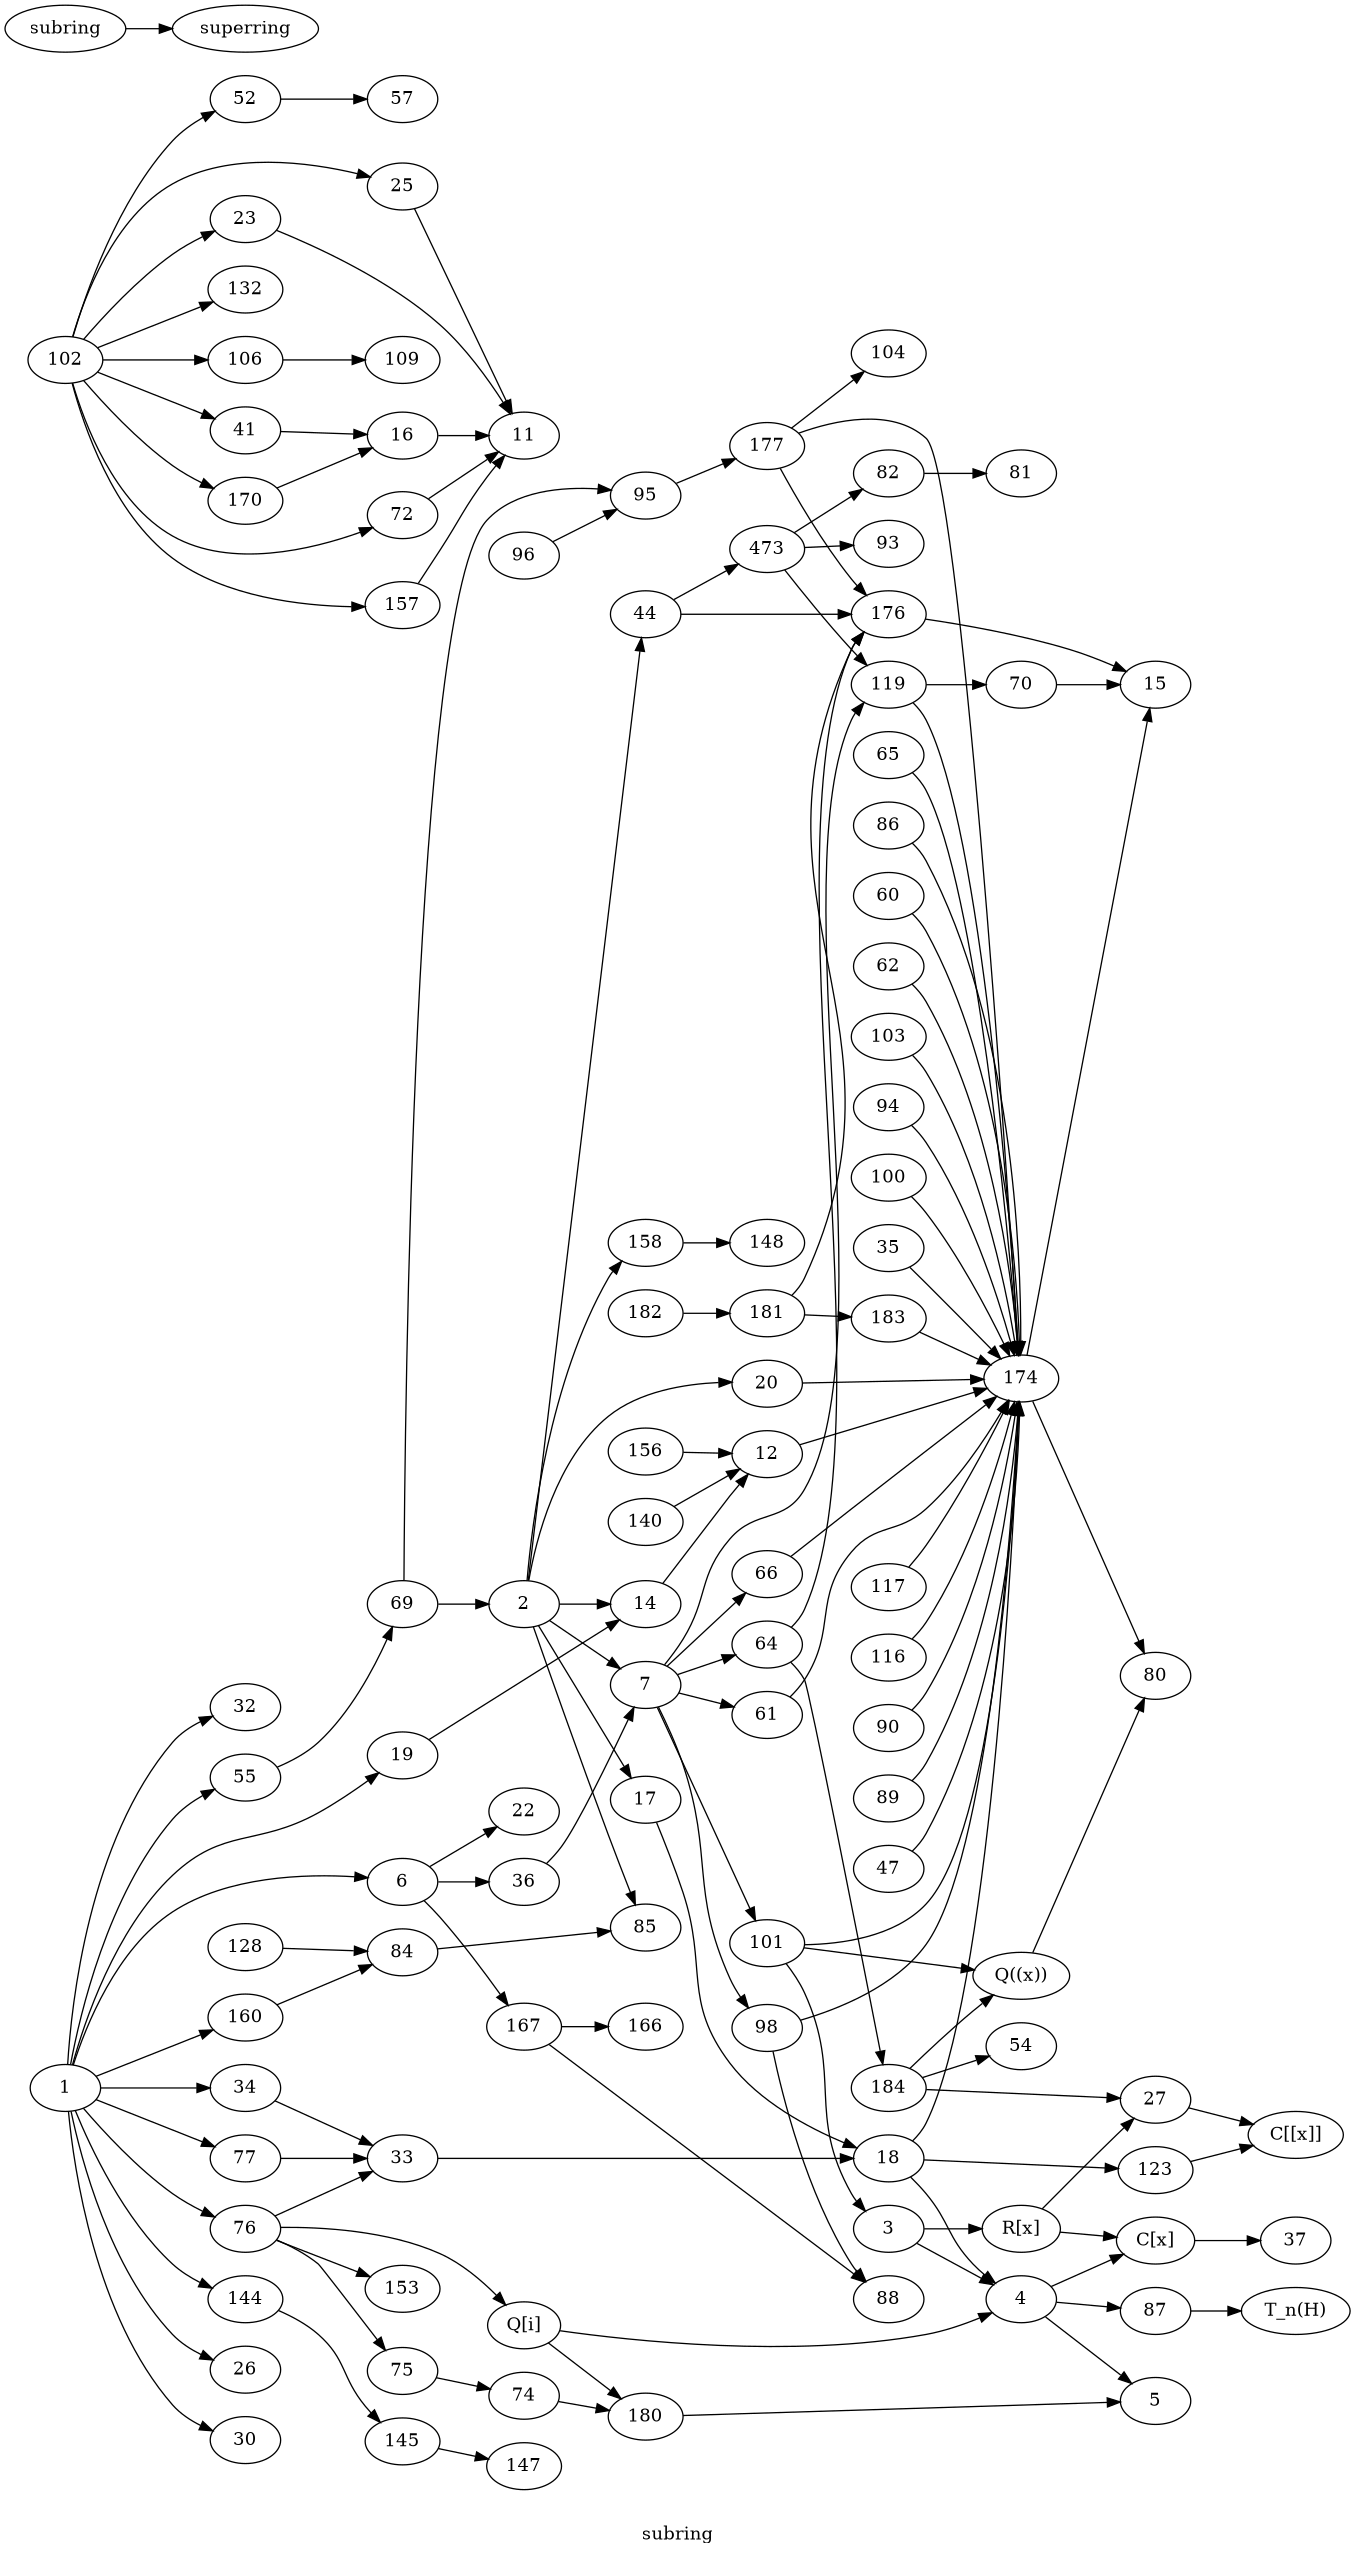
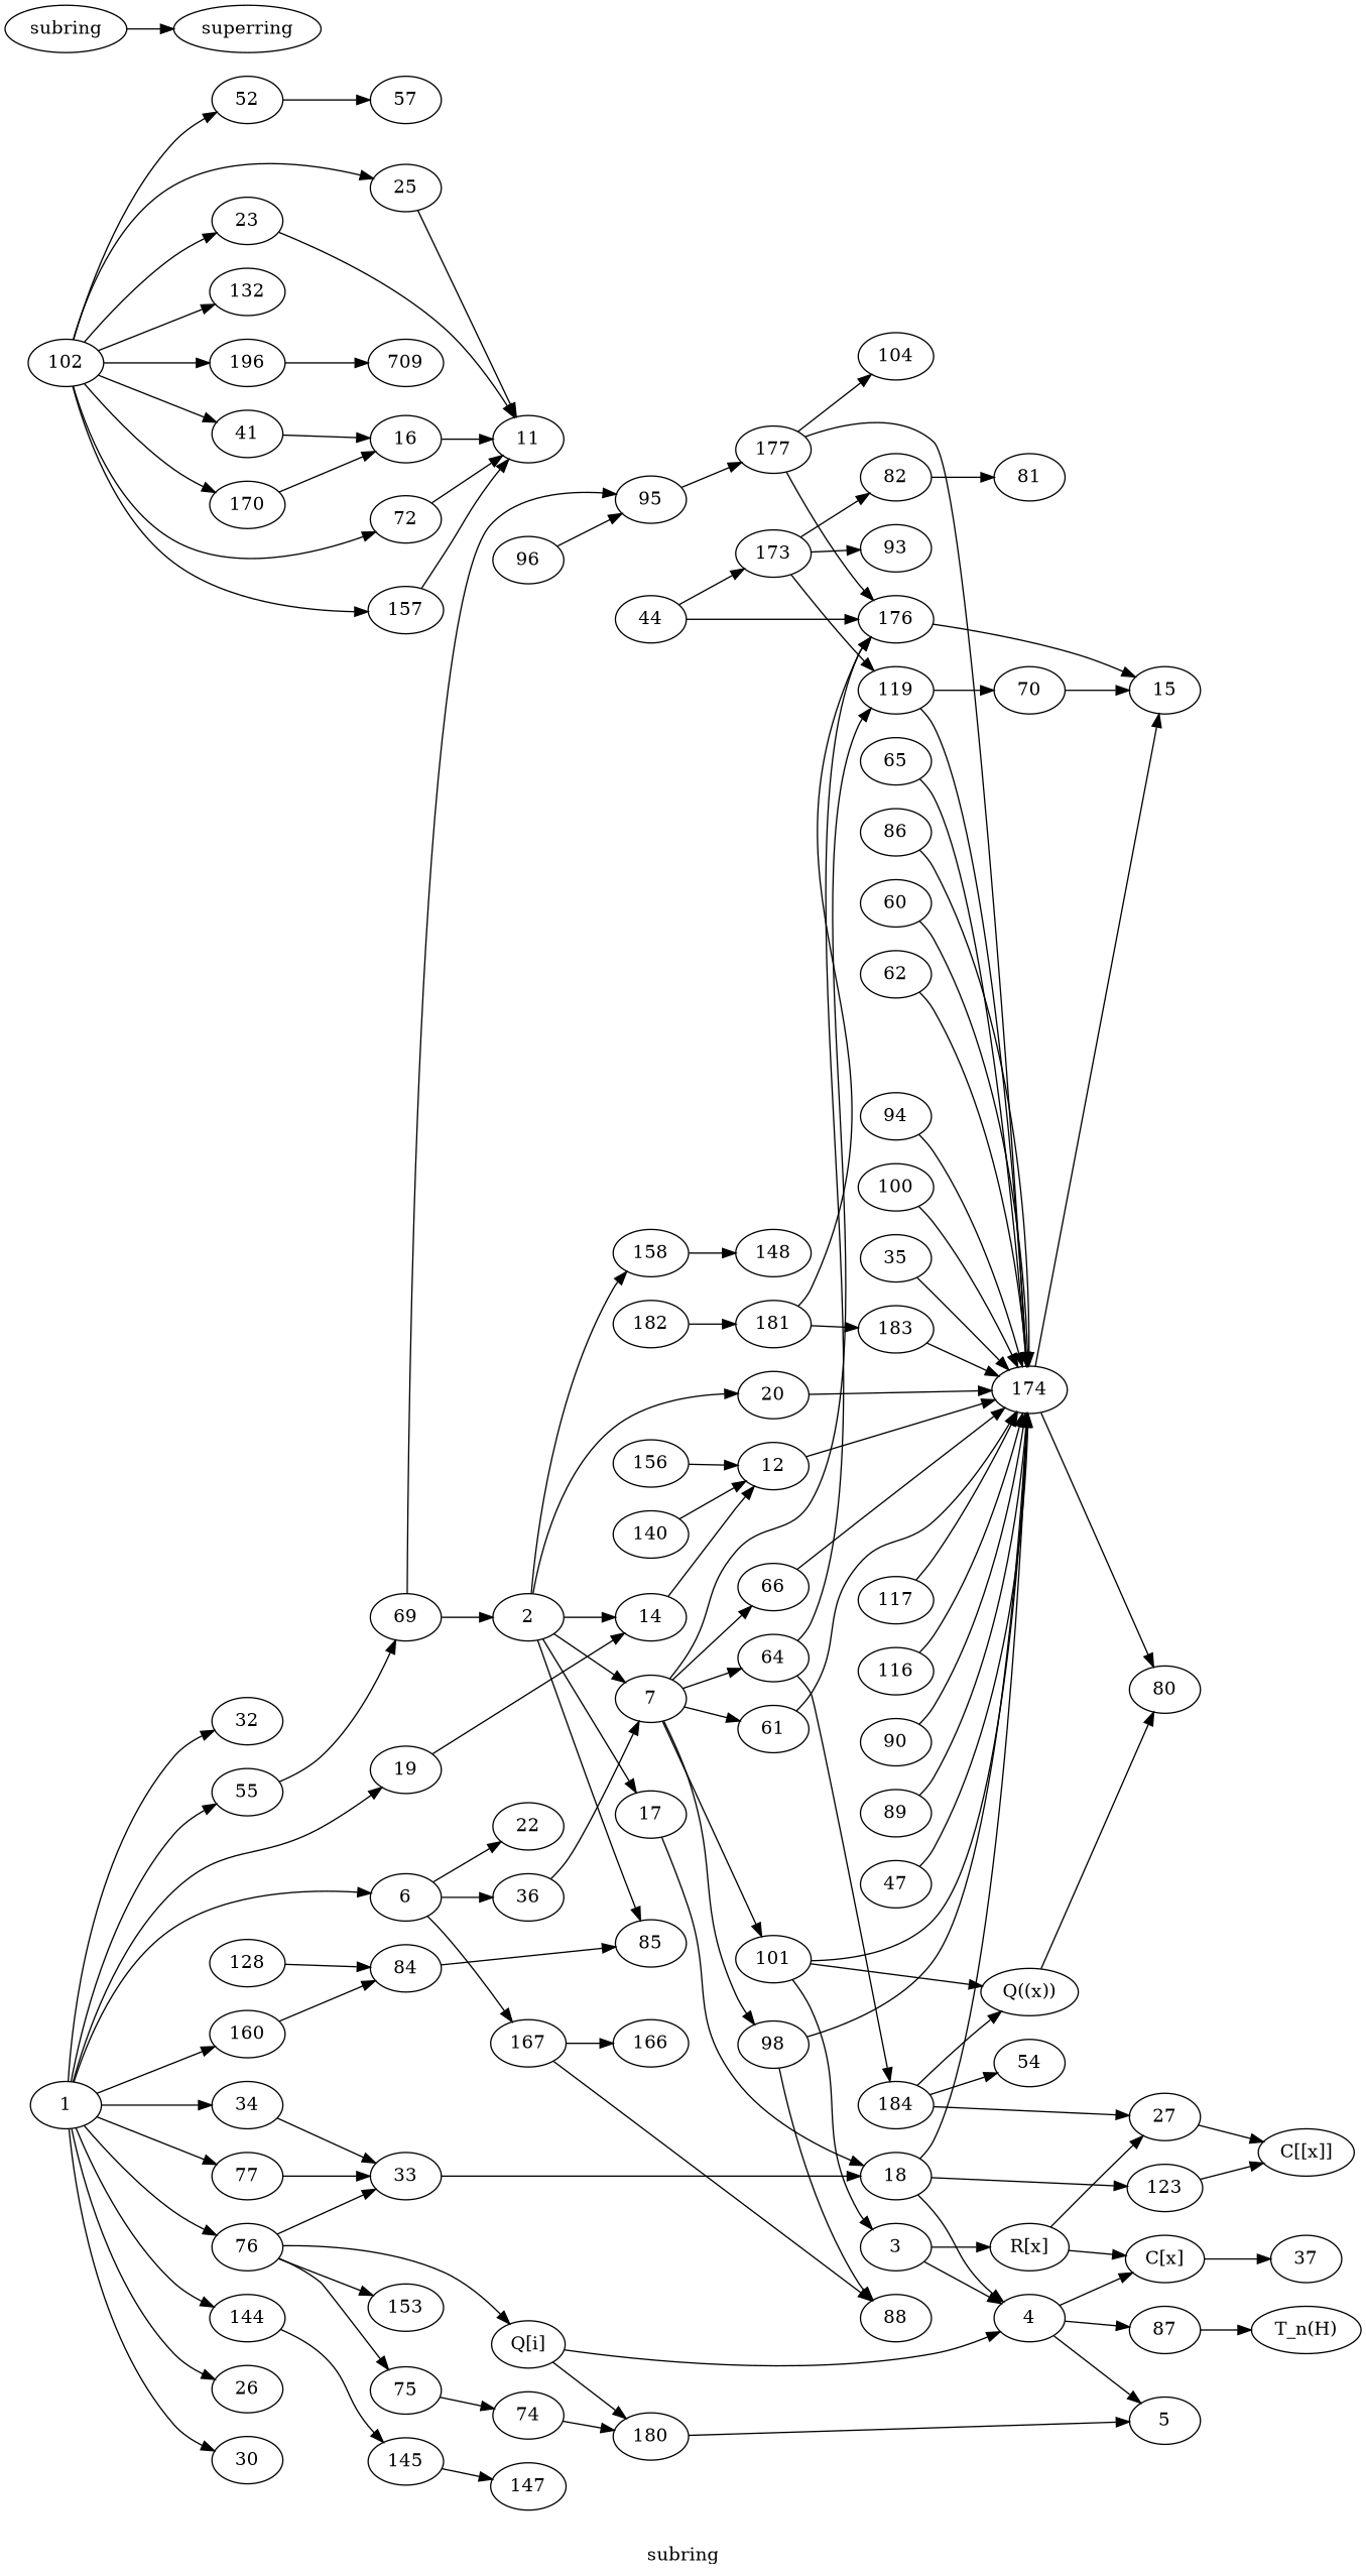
  digraph {
    label=subring
    rankdir=LR
    1
    6
    34
    76
    77
    144
    55
    160
    19
    26
    30
    32
    36
    167
    22
    33
    75
    153
    "Q[i]"
    145
    69
    84
    14
    2
    7
    44
    158
    85
    17
    20
    64
    98
    101
    119
    61
    66
    12
    176
-   173 [label=473]
+   173
    148
    18
    174
    3
    4
    "R[x]"
    5
    87
    "C[x]"
    27
    "T_n(H)"
    37
    88
    166
    184
    "Q((x))"
    70
    15
    80
    "C[[x]]"
    41
    16
    11
    82
    93
    52
    57
    54
    72
    74
    180
    81
    102
    132
    170
-   106
+   106 [label=196]
    157
    25
    23
-   109
+   109 [label=709]
    123
    subring
    superring
    147
    95
    177
    104
    156
    140
    117
    116
    90
    89
    47
    65
    86
    60
    62
-   103
    94
    100
    35
    96
    128
    181
    183
    182
    1 -> 6
    1 -> 34
    1 -> 76
    1 -> 77
    1 -> 144
    1 -> 55
    1 -> 160
    1 -> 19
    1 -> 26
    1 -> 30
    1 -> 32
    6 -> 36
    6 -> 167
    6 -> 22
    34 -> 33
    76 -> 33
    76 -> 75
    76 -> 153
    76 -> "Q[i]"
    77 -> 33
    144 -> 145
    55 -> 69
    160 -> 84
    19 -> 14
    36 -> 7
    167 -> 88
    167 -> 166
    33 -> 18
    75 -> 74
    "Q[i]" -> 4
    "Q[i]" -> 180
    145 -> 147
    69 -> 2
    69 -> 95
    84 -> 85
    14 -> 12
    2 -> 14
    2 -> 7
-   2 -> 44
    2 -> 158
    2 -> 85
    2 -> 17
    2 -> 20
    7 -> 64
    7 -> 98
    7 -> 101
    7 -> 119
    7 -> 61
    7 -> 66
    44 -> 176
    44 -> 173
    158 -> 148
    17 -> 18
    20 -> 174
    64 -> 176
    64 -> 184
    98 -> 174
    98 -> 88
    101 -> 174
    101 -> 3
    101 -> "Q((x))"
    119 -> 174
    119 -> 70
    61 -> 174
    66 -> 174
    12 -> 174
    176 -> 15
    173 -> 119
    173 -> 82
    173 -> 93
    18 -> 174
    18 -> 4
    18 -> 123
    174 -> 15
    174 -> 80
    3 -> 4
    3 -> "R[x]"
    4 -> 5
    4 -> 87
    4 -> "C[x]"
    "R[x]" -> "C[x]"
    "R[x]" -> 27
    87 -> "T_n(H)"
    "C[x]" -> 37
    27 -> "C[[x]]"
    184 -> 27
    184 -> "Q((x))"
    184 -> 54
    "Q((x))" -> 80
    70 -> 15
    41 -> 16
    16 -> 11
    82 -> 81
    52 -> 57
    72 -> 11
    74 -> 180
    180 -> 5
    102 -> 41
    102 -> 52
    102 -> 72
    102 -> 132
    102 -> 170
    102 -> 106
    102 -> 157
    102 -> 25
    102 -> 23
    170 -> 16
    106 -> 109
    157 -> 11
    25 -> 11
    23 -> 11
    123 -> "C[[x]]"
    subring -> superring
    95 -> 177
    177 -> 176
    177 -> 174
    177 -> 104
    156 -> 12
    140 -> 12
    117 -> 174
    116 -> 174
    90 -> 174
    89 -> 174
    47 -> 174
    65 -> 174
    86 -> 174
    60 -> 174
    62 -> 174
-   103 -> 174
    94 -> 174
    100 -> 174
    35 -> 174
    96 -> 95
    128 -> 84
    181 -> 176
    181 -> 183
    183 -> 174
    182 -> 181
  }
